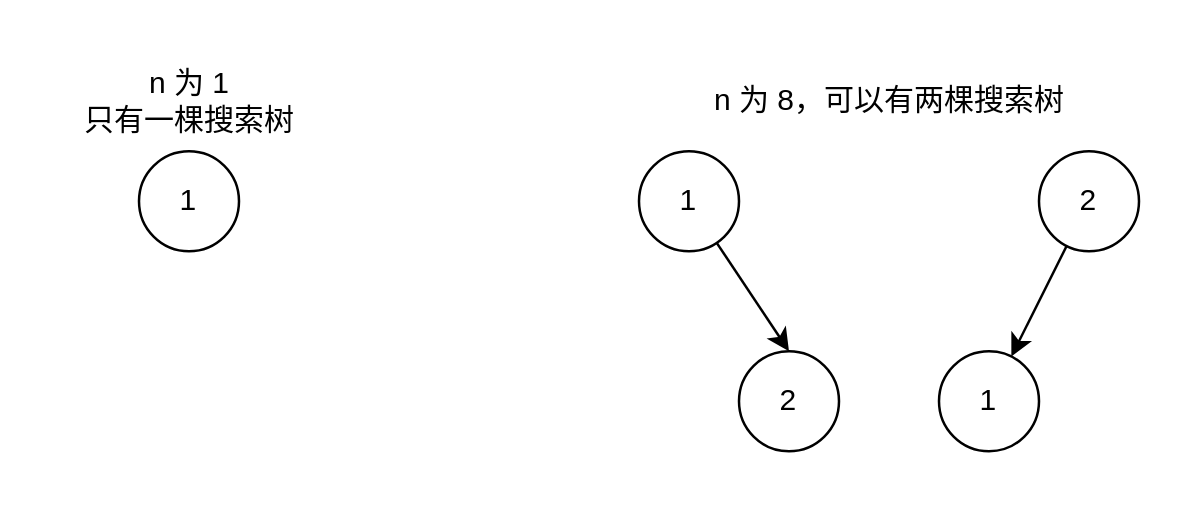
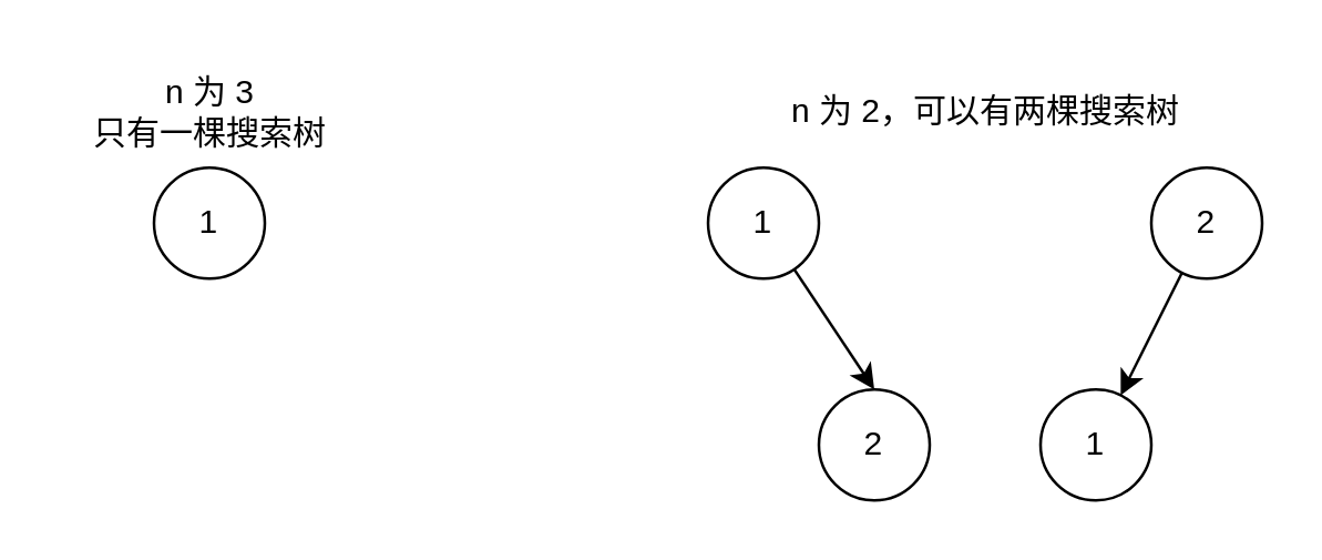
  <mxCell id="0" />
  <mxCell id="1" parent="0" />
  <mxCell id="2" value="1" style="ellipse;whiteSpace=wrap;html=1;aspect=fixed;" vertex="1" parent="1"><mxGeometry x="55" y="60" width="40" height="40" as="geometry" /></mxCell>
- <mxCell id="3" value="n 为 1&lt;div&gt;只有一棵搜索树&lt;/div&gt;" style="text;html=1;align=center;verticalAlign=middle;resizable=0;points=[];autosize=1;strokeColor=none;fillColor=none;" vertex="1" parent="1"><mxGeometry x="20" y="20" width="110" height="40" as="geometry" /></mxCell>
+ <mxCell id="3" value="n 为 3&lt;div&gt;只有一棵搜索树&lt;/div&gt;" style="text;html=1;align=center;verticalAlign=middle;resizable=0;points=[];autosize=1;strokeColor=none;fillColor=none;" vertex="1" parent="1"><mxGeometry x="20" y="20" width="110" height="40" as="geometry" /></mxCell>
  <mxCell id="4" style="rounded=0;orthogonalLoop=1;jettySize=auto;html=1;entryX=0.5;entryY=0;entryDx=0;entryDy=0;" edge="1" parent="1" source="5" target="6"><mxGeometry relative="1" as="geometry" /></mxCell>
  <mxCell id="5" value="1" style="ellipse;whiteSpace=wrap;html=1;aspect=fixed;" vertex="1" parent="1"><mxGeometry x="255" y="60" width="40" height="40" as="geometry" /></mxCell>
  <mxCell id="6" value="2" style="ellipse;whiteSpace=wrap;html=1;aspect=fixed;" vertex="1" parent="1"><mxGeometry x="295" y="140" width="40" height="40" as="geometry" /></mxCell>
  <mxCell id="7" value="1" style="ellipse;whiteSpace=wrap;html=1;aspect=fixed;" vertex="1" parent="1"><mxGeometry x="375" y="140" width="40" height="40" as="geometry" /></mxCell>
  <mxCell id="8" style="rounded=0;orthogonalLoop=1;jettySize=auto;html=1;" edge="1" parent="1" source="9" target="7"><mxGeometry relative="1" as="geometry" /></mxCell>
  <mxCell id="9" value="2" style="ellipse;whiteSpace=wrap;html=1;aspect=fixed;" vertex="1" parent="1"><mxGeometry x="415" y="60" width="40" height="40" as="geometry" /></mxCell>
- <mxCell id="10" value="n 为 8，可以有两棵搜索树" style="text;html=1;align=center;verticalAlign=middle;resizable=0;points=[];autosize=1;strokeColor=none;fillColor=none;" vertex="1" parent="1"><mxGeometry x="275" y="25" width="160" height="30" as="geometry" /></mxCell>
+ <mxCell id="10" value="n 为 2，可以有两棵搜索树" style="text;html=1;align=center;verticalAlign=middle;resizable=0;points=[];autosize=1;strokeColor=none;fillColor=none;" vertex="1" parent="1"><mxGeometry x="275" y="25" width="160" height="30" as="geometry" /></mxCell>
